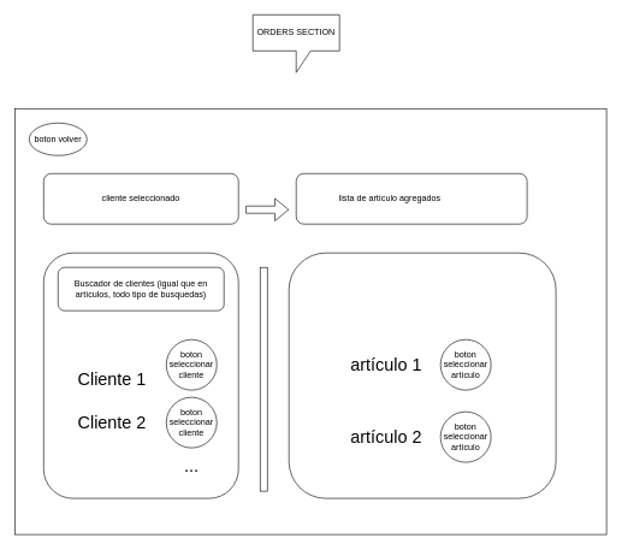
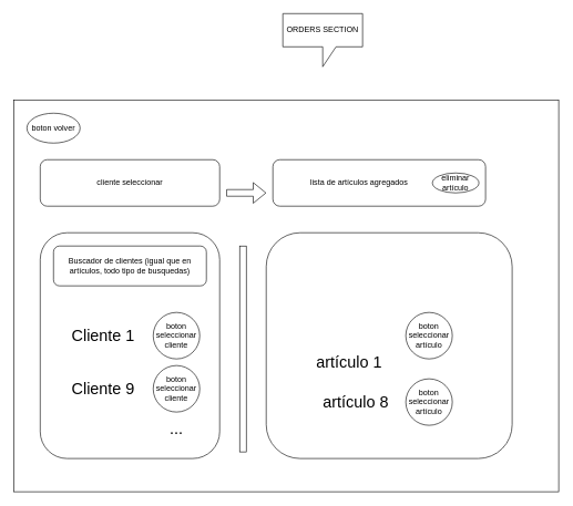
  <mxCell id="0" />
  <mxCell id="1" parent="0" />
  <mxCell id="2" value="" style="rounded=0;whiteSpace=wrap;html=1;" parent="1" vertex="1"><mxGeometry x="20" y="150" width="820" height="590" as="geometry" /></mxCell>
- <mxCell id="3" value="cliente seleccionado" style="rounded=1;whiteSpace=wrap;html=1;" parent="1" vertex="1"><mxGeometry x="60" y="240" width="270" height="70" as="geometry" /></mxCell>
+ <mxCell id="3" value="cliente seleccionar" style="rounded=1;whiteSpace=wrap;html=1;" parent="1" vertex="1"><mxGeometry x="60" y="240" width="270" height="70" as="geometry" /></mxCell>
  <mxCell id="4" value="" style="rounded=0;whiteSpace=wrap;html=1;" parent="1" vertex="1"><mxGeometry x="360" y="370" width="10" height="310" as="geometry" /></mxCell>
  <mxCell id="5" value="" style="rounded=1;whiteSpace=wrap;html=1;" parent="1" vertex="1"><mxGeometry x="400" y="350" width="370" height="340" as="geometry" /></mxCell>
  <mxCell id="6" value="" style="rounded=1;whiteSpace=wrap;html=1;" parent="1" vertex="1"><mxGeometry x="410" y="240" width="320" height="70" as="geometry" /></mxCell>
  <mxCell id="7" value="" style="rounded=1;whiteSpace=wrap;html=1;" parent="1" vertex="1"><mxGeometry x="60" y="350" width="270" height="340" as="geometry" /></mxCell>
  <mxCell id="8" value="Buscador de clientes (igual que en artículos, todo tipo de busquedas)" style="rounded=1;whiteSpace=wrap;html=1;" parent="1" vertex="1"><mxGeometry x="80" y="370" width="230" height="60" as="geometry" /></mxCell>
  <mxCell id="9" value="boton&lt;br&gt;seleccionar cliente" style="ellipse;whiteSpace=wrap;html=1;aspect=fixed;" parent="1" vertex="1"><mxGeometry x="230" y="470" width="70" height="70" as="geometry" /></mxCell>
  <mxCell id="10" value="" style="shape=flexArrow;endArrow=classic;html=1;" parent="1" edge="1"><mxGeometry width="50" height="50" relative="1" as="geometry"><mxPoint x="340" y="290" as="sourcePoint" /><mxPoint x="400" y="290" as="targetPoint" /></mxGeometry></mxCell>
  <mxCell id="11" value="boton volver" style="ellipse;whiteSpace=wrap;html=1;" parent="1" vertex="1"><mxGeometry x="40" y="170" width="80" height="45" as="geometry" /></mxCell>
- <mxCell id="12" value="ORDERS SECTION" style="shape=callout;whiteSpace=wrap;html=1;perimeter=calloutPerimeter;" parent="1" vertex="1"><mxGeometry x="350" y="20" width="120" height="80" as="geometry" /></mxCell>
+ <mxCell id="12" value="ORDERS SECTION" style="shape=callout;whiteSpace=wrap;html=1;perimeter=calloutPerimeter;" parent="1" vertex="1"><mxGeometry x="425" y="20" width="120" height="80" as="geometry" /></mxCell>
  <mxCell id="13" value="boton&lt;br&gt;seleccionar cliente" style="ellipse;whiteSpace=wrap;html=1;aspect=fixed;" parent="1" vertex="1"><mxGeometry x="230" y="550" width="70" height="70" as="geometry" /></mxCell>
  <mxCell id="14" value="&lt;font style=&quot;font-size: 24px;&quot;&gt;...&lt;/font&gt;" style="text;html=1;strokeColor=none;fillColor=none;align=center;verticalAlign=middle;whiteSpace=wrap;rounded=0;" parent="1" vertex="1"><mxGeometry x="235" y="630" width="60" height="30" as="geometry" /></mxCell>
- <mxCell id="15" value="Cliente 1" style="text;html=1;strokeColor=none;fillColor=none;align=center;verticalAlign=middle;whiteSpace=wrap;rounded=0;fontSize=24;" parent="1" vertex="1"><mxGeometry x="100" y="510" width="110" height="30" as="geometry" /></mxCell>
- <mxCell id="16" value="Cliente 2" style="text;html=1;strokeColor=none;fillColor=none;align=center;verticalAlign=middle;whiteSpace=wrap;rounded=0;fontSize=24;" parent="1" vertex="1"><mxGeometry x="100" y="570" width="110" height="30" as="geometry" /></mxCell>
+ <mxCell id="15" value="Cliente 1" style="text;html=1;strokeColor=none;fillColor=none;align=center;verticalAlign=middle;whiteSpace=wrap;rounded=0;fontSize=24;" parent="1" vertex="1"><mxGeometry x="100" y="490" width="110" height="30" as="geometry" /></mxCell>
+ <mxCell id="16" value="Cliente 9" style="text;html=1;strokeColor=none;fillColor=none;align=center;verticalAlign=middle;whiteSpace=wrap;rounded=0;fontSize=24;" parent="1" vertex="1"><mxGeometry x="100" y="570" width="110" height="30" as="geometry" /></mxCell>
+ <mxCell id="17" value="eliminar artículo" style="ellipse;whiteSpace=wrap;html=1;fontSize=12;" parent="1" vertex="1"><mxGeometry x="650" y="260" width="70" height="30" as="geometry" /></mxCell>
  <mxCell id="18" value="boton&lt;br&gt;seleccionar artículo" style="ellipse;whiteSpace=wrap;html=1;aspect=fixed;" parent="1" vertex="1"><mxGeometry x="610" y="470" width="70" height="70" as="geometry" /></mxCell>
- <mxCell id="19" value="artículo 1" style="text;html=1;strokeColor=none;fillColor=none;align=center;verticalAlign=middle;whiteSpace=wrap;rounded=0;fontSize=24;" parent="1" vertex="1"><mxGeometry x="480" y="490" width="110" height="30" as="geometry" /></mxCell>
+ <mxCell id="19" value="artículo 1" style="text;html=1;strokeColor=none;fillColor=none;align=center;verticalAlign=middle;whiteSpace=wrap;rounded=0;fontSize=24;" parent="1" vertex="1"><mxGeometry x="470" y="530" width="110" height="30" as="geometry" /></mxCell>
  <mxCell id="20" value="boton&lt;br&gt;seleccionar artículo" style="ellipse;whiteSpace=wrap;html=1;aspect=fixed;" parent="1" vertex="1"><mxGeometry x="610" y="570" width="70" height="70" as="geometry" /></mxCell>
- <mxCell id="21" value="artículo 2" style="text;html=1;strokeColor=none;fillColor=none;align=center;verticalAlign=middle;whiteSpace=wrap;rounded=0;fontSize=24;" parent="1" vertex="1"><mxGeometry x="480" y="590" width="110" height="30" as="geometry" /></mxCell>
- <mxCell id="22" value="lista de artículo agregados" style="text;html=1;strokeColor=none;fillColor=none;align=center;verticalAlign=middle;whiteSpace=wrap;rounded=0;fontSize=12;" parent="1" vertex="1"><mxGeometry x="450" y="260" width="180" height="30" as="geometry" /></mxCell>
+ <mxCell id="21" value="artículo 8" style="text;html=1;strokeColor=none;fillColor=none;align=center;verticalAlign=middle;whiteSpace=wrap;rounded=0;fontSize=24;" parent="1" vertex="1"><mxGeometry x="480" y="590" width="110" height="30" as="geometry" /></mxCell>
+ <mxCell id="22" value="lista de artículos agregados" style="text;html=1;strokeColor=none;fillColor=none;align=center;verticalAlign=middle;whiteSpace=wrap;rounded=0;fontSize=12;" parent="1" vertex="1"><mxGeometry x="450" y="260" width="180" height="30" as="geometry" /></mxCell>
